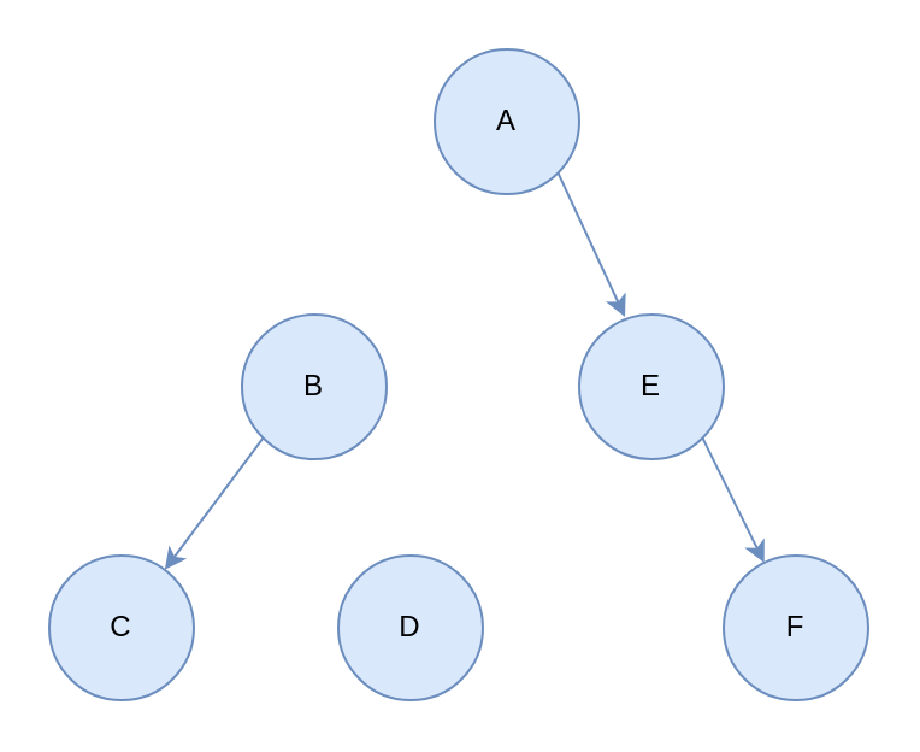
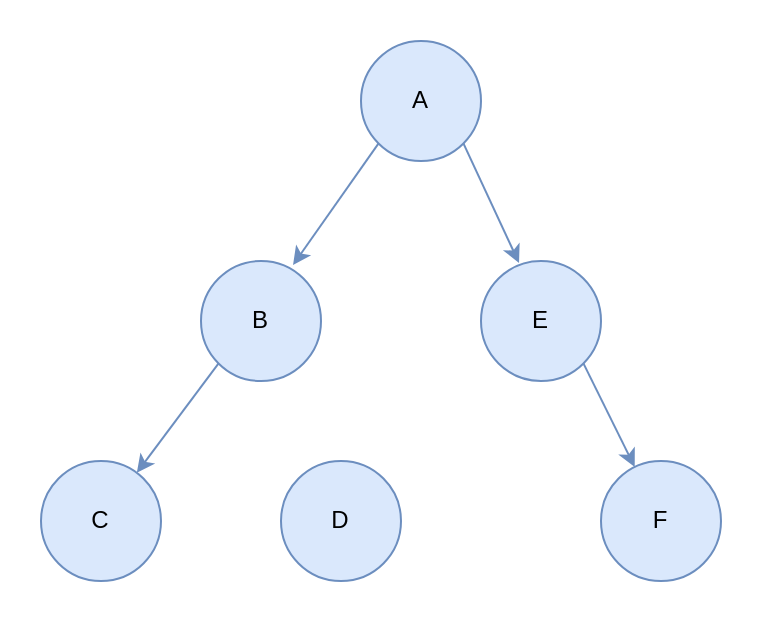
  <mxCell id="0" />
  <mxCell id="1" parent="0" />
  <mxCell id="2" style="edgeStyle=none;rounded=0;orthogonalLoop=1;jettySize=auto;html=1;exitX=1;exitY=1;exitDx=0;exitDy=0;entryX=0.317;entryY=0.017;entryDx=0;entryDy=0;entryPerimeter=0;fillColor=#dae8fc;strokeColor=#6c8ebf;" edge="1" parent="1" source="4" target="8"><mxGeometry relative="1" as="geometry" /></mxCell>
+ <mxCell id="3" style="edgeStyle=none;rounded=0;orthogonalLoop=1;jettySize=auto;html=1;exitX=0;exitY=1;exitDx=0;exitDy=0;entryX=0.767;entryY=0.033;entryDx=0;entryDy=0;entryPerimeter=0;fillColor=#dae8fc;strokeColor=#6c8ebf;" edge="1" parent="1" source="4" target="6"><mxGeometry relative="1" as="geometry" /></mxCell>
  <mxCell id="4" value="A" style="ellipse;whiteSpace=wrap;html=1;aspect=fixed;fillColor=#dae8fc;strokeColor=#6c8ebf;" vertex="1" parent="1"><mxGeometry x="180" y="20" width="60" height="60" as="geometry" /></mxCell>
  <mxCell id="5" style="edgeStyle=none;rounded=0;orthogonalLoop=1;jettySize=auto;html=1;exitX=0;exitY=1;exitDx=0;exitDy=0;fillColor=#dae8fc;strokeColor=#6c8ebf;" edge="1" parent="1" source="6" target="9"><mxGeometry relative="1" as="geometry" /></mxCell>
  <mxCell id="6" value="B" style="ellipse;whiteSpace=wrap;html=1;aspect=fixed;fillColor=#dae8fc;strokeColor=#6c8ebf;" vertex="1" parent="1"><mxGeometry x="100" y="130" width="60" height="60" as="geometry" /></mxCell>
  <mxCell id="7" style="edgeStyle=none;rounded=0;orthogonalLoop=1;jettySize=auto;html=1;exitX=1;exitY=1;exitDx=0;exitDy=0;fillColor=#dae8fc;strokeColor=#6c8ebf;" edge="1" parent="1" source="8" target="11"><mxGeometry relative="1" as="geometry" /></mxCell>
  <mxCell id="8" value="E" style="ellipse;whiteSpace=wrap;html=1;aspect=fixed;fillColor=#dae8fc;strokeColor=#6c8ebf;" vertex="1" parent="1"><mxGeometry x="240" y="130" width="60" height="60" as="geometry" /></mxCell>
  <mxCell id="9" value="C" style="ellipse;whiteSpace=wrap;html=1;aspect=fixed;fillColor=#dae8fc;strokeColor=#6c8ebf;" vertex="1" parent="1"><mxGeometry x="20" y="230" width="60" height="60" as="geometry" /></mxCell>
  <mxCell id="10" value="D" style="ellipse;whiteSpace=wrap;html=1;aspect=fixed;fillColor=#dae8fc;strokeColor=#6c8ebf;" vertex="1" parent="1"><mxGeometry x="140" y="230" width="60" height="60" as="geometry" /></mxCell>
  <mxCell id="11" value="F" style="ellipse;whiteSpace=wrap;html=1;aspect=fixed;fillColor=#dae8fc;strokeColor=#6c8ebf;" vertex="1" parent="1"><mxGeometry x="300" y="230" width="60" height="60" as="geometry" /></mxCell>
